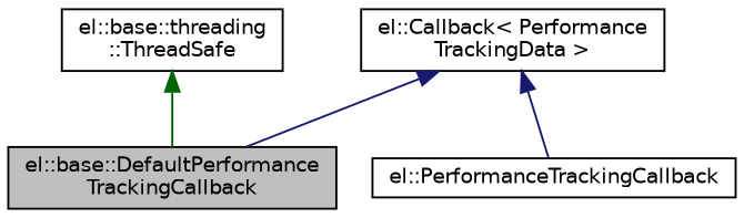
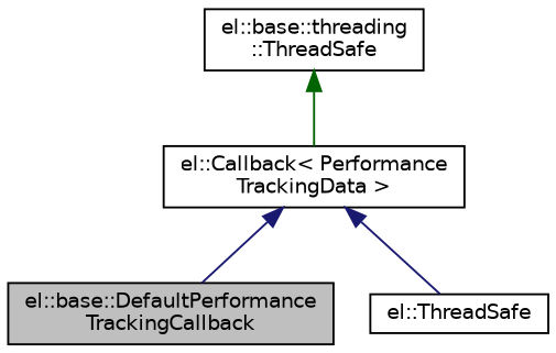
  digraph {
    node [color=black fillcolor=white fontname=Helvetica fontsize=10 shape=record style=filled]
    edge [color=midnightblue dir=back fontname=Helvetica fontsize=10 labelfontname=Helvetica labelfontsize=10 style=solid]
    n1 [fillcolor=grey75 fontcolor=black height=0.2 label="el::base::DefaultPerformance\lTrackingCallback" width=0.4]
-   n2 [height=0.2 label="el::PerformanceTrackingCallback" width=0.4]
+   n2 [height=0.2 label="el::ThreadSafe" width=0.4]
    n3 [height=0.2 label="el::Callback\< Performance\lTrackingData \>" width=0.4]
    n4 [height=0.2 label="el::base::threading\l::ThreadSafe" width=0.4]
    n3 -> n1
    n3 -> n2
-   n4 -> n1 [color=darkgreen]
+   n4 -> n3 [color=darkgreen]
  }
